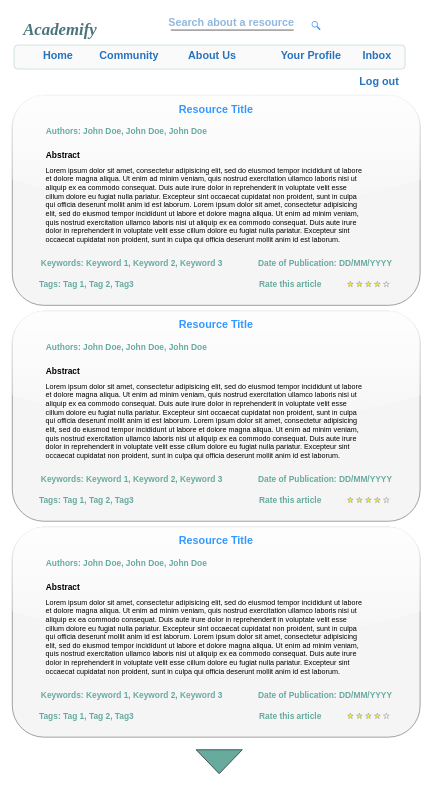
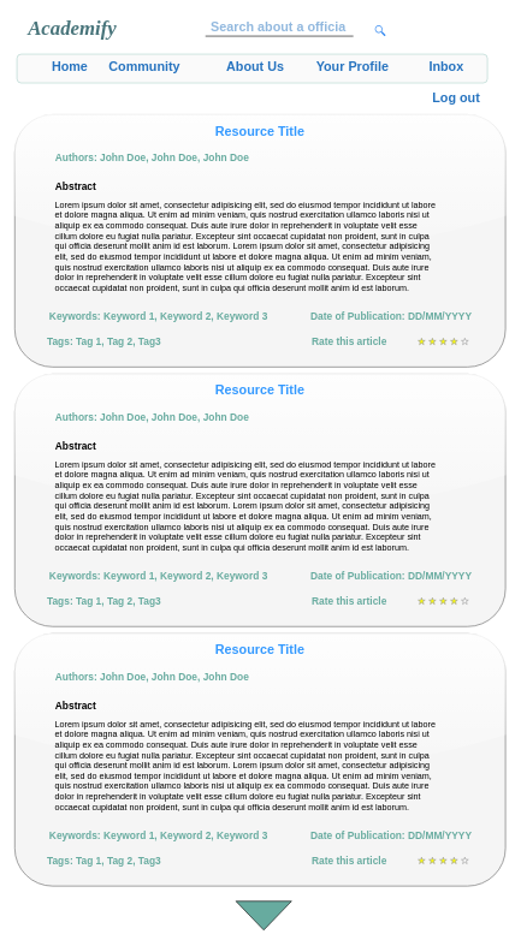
  <mxCell id="0" />
  <mxCell id="1" parent="0" />
  <mxCell id="2" value="" style="rounded=1;whiteSpace=wrap;html=1;fillColor=#f5f5f5;strokeColor=#67AB9F;gradientColor=none;glass=0;shadow=0;opacity=50;" vertex="1" parent="1"><mxGeometry x="23" y="74" width="652" height="40" as="geometry" /></mxCell>
  <mxCell id="3" value="" style="rounded=1;labelBackgroundColor=none;labelBorderColor=none;noLabel=1;whiteSpace=wrap;html=1;glass=1;fillColor=#f5f5f5;strokeColor=#666666;fontColor=#333333;" vertex="1" parent="1"><mxGeometry x="20" y="158" width="680" height="350" as="geometry" /></mxCell>
- <mxCell id="4" value="Academify" style="text;spacingTop=-5;fontSize=28;fontStyle=3;align=center;horizontal=1;verticalAlign=middle;fontFamily=Georgia;fontColor=#49757B;" parent="1" vertex="1"><mxGeometry x="20" y="30.25" width="160" height="35" as="geometry" /></mxCell>
+ <mxCell id="4" value="Academify" style="text;spacingTop=-5;fontSize=28;fontStyle=3;align=center;horizontal=1;verticalAlign=middle;fontFamily=Georgia;fontColor=#49757B;" parent="1" vertex="1"><mxGeometry x="20" y="20.25" width="160" height="35" as="geometry" /></mxCell>
  <mxCell id="5" value="Home" style="text;spacingTop=-5;fontStyle=1;align=center;fontSize=18;fontColor=#2673BF;" parent="1" vertex="1"><mxGeometry x="73" y="79" width="47" height="30" as="geometry" /></mxCell>
- <mxCell id="6" value="Inbox" style="text;spacingTop=-5;align=center;fontStyle=1;fontSize=18;fontColor=#2673BF;" parent="1" vertex="1"><mxGeometry x="598.25" y="79" width="60" height="30" as="geometry" /></mxCell>
+ <mxCell id="6" value="Inbox" style="text;spacingTop=-5;align=center;fontStyle=1;fontSize=18;fontColor=#2673BF;" parent="1" vertex="1"><mxGeometry x="588.25" y="79" width="60" height="30" as="geometry" /></mxCell>
  <mxCell id="7" value="Abstract" style="text;spacingTop=-5;fontSize=14;fontStyle=1" parent="1" vertex="1"><mxGeometry x="74.42" y="248" width="91" height="30" as="geometry" /></mxCell>
  <mxCell id="8" value="Lorem ipsum dolor sit amet, consectetur adipisicing elit, sed do eiusmod tempor incididunt ut labore et dolore magna aliqua. Ut enim ad minim veniam, quis nostrud exercitation ullamco laboris nisi ut aliquip ex ea commodo consequat. Duis aute irure dolor in reprehenderit in voluptate velit esse cillum dolore eu fugiat nulla pariatur. Excepteur sint occaecat cupidatat non proident, sunt in culpa qui officia deserunt mollit anim id est laborum. Lorem ipsum dolor sit amet, consectetur adipisicing elit, sed do eiusmod tempor incididunt ut labore et dolore magna aliqua. Ut enim ad minim veniam, quis nostrud exercitation ullamco laboris nisi ut aliquip ex ea commodo consequat. Duis aute irure dolor in reprehenderit in voluptate velit esse cillum dolore eu fugiat nulla pariatur. Excepteur sint occaecat cupidatat non proident, sunt in culpa qui officia deserunt mollit anim id est laborum." style="text;spacingTop=-5;align=left;verticalAlign=middle;whiteSpace=wrap;" parent="1" vertex="1"><mxGeometry x="74.42" y="268" width="530" height="150" as="geometry" /></mxCell>
  <mxCell id="9" value="Log out" style="text;spacingTop=-5;align=center;fontStyle=1;fontSize=18;fontColor=#2673BF;" parent="1" vertex="1"><mxGeometry x="592" y="121.5" width="80" height="30" as="geometry" /></mxCell>
  <mxCell id="10" value="" style="verticalLabelPosition=bottom;verticalAlign=top;strokeWidth=1;shape=mxgraph.mockup.misc.rating;strokeColor=#999999;fillColor=#ffff00;emptyFillColor=#ffffff;grade=4;ratingScale=5;ratingStyle=star;fontSize=14;" parent="1" vertex="1"><mxGeometry x="579" y="468" width="67.5" height="10" as="geometry" /></mxCell>
  <mxCell id="11" value="Rate this article" style="text;spacingTop=-5;fontSize=14;align=center;fontColor=#67AB9F;fontStyle=1" parent="1" vertex="1"><mxGeometry x="428.25" y="463" width="111" height="20" as="geometry" /></mxCell>
  <mxCell id="12" value="Keywords: Keyword 1, Keyword 2, Keyword 3" style="text;spacingTop=-5;fontSize=14;align=center;fontColor=#67AB9F;fontStyle=1" parent="1" vertex="1"><mxGeometry x="74.42" y="428" width="290" height="20" as="geometry" /></mxCell>
- <mxCell id="13" value="Search about a resource" style="text;spacingTop=-5;align=center;fontStyle=1;fontSize=18;fontColor=#2673BF;textOpacity=50;" vertex="1" parent="1"><mxGeometry x="259.15" y="24" width="252.5" height="27.5" as="geometry" /></mxCell>
- <mxCell id="14" value="Your Profile" style="text;spacingTop=-5;align=center;fontStyle=1;fontSize=18;fontColor=#2673BF;" vertex="1" parent="1"><mxGeometry x="458.25" y="79" width="120" height="30" as="geometry" /></mxCell>
- <mxCell id="15" value="Community" style="text;spacingTop=-5;align=center;fontStyle=1;fontSize=18;fontColor=#2673BF;" vertex="1" parent="1"><mxGeometry x="150" y="79" width="130" height="30" as="geometry" /></mxCell>
+ <mxCell id="13" value="Search about a officia" style="text;spacingTop=-5;align=center;fontStyle=1;fontSize=18;fontColor=#2673BF;textOpacity=50;" vertex="1" parent="1"><mxGeometry x="259.15" y="24" width="252.5" height="27.5" as="geometry" /></mxCell>
+ <mxCell id="14" value="Your Profile" style="text;spacingTop=-5;align=center;fontStyle=1;fontSize=18;fontColor=#2673BF;" vertex="1" parent="1"><mxGeometry x="428.25" y="79" width="120" height="30" as="geometry" /></mxCell>
+ <mxCell id="15" value="Community" style="text;spacingTop=-5;align=center;fontStyle=1;fontSize=18;fontColor=#2673BF;" vertex="1" parent="1"><mxGeometry x="135" y="79" width="130" height="30" as="geometry" /></mxCell>
  <mxCell id="16" value="About Us" style="text;spacingTop=-5;align=center;fontStyle=1;fontSize=18;fontColor=#2673BF;" vertex="1" parent="1"><mxGeometry x="288.5" y="79" width="130" height="30" as="geometry" /></mxCell>
  <mxCell id="17" value="" style="line;strokeWidth=1" vertex="1" parent="1"><mxGeometry x="284.15" y="44" width="205" height="10" as="geometry" /></mxCell>
  <mxCell id="18" value="" style="sketch=0;html=1;aspect=fixed;strokeColor=none;shadow=0;fillColor=#3B8DF1;verticalAlign=top;labelPosition=center;verticalLabelPosition=bottom;shape=mxgraph.gcp2.search" vertex="1" parent="1"><mxGeometry x="519.15" y="34" width="14.85" height="15" as="geometry" /></mxCell>
  <mxCell id="19" value="Resource Title" style="text;spacingTop=-5;fontSize=18;fontStyle=1;align=center;fontColor=#3399FF;" vertex="1" parent="1"><mxGeometry x="295" y="168" width="130" height="30" as="geometry" /></mxCell>
  <mxCell id="20" value="Authors: John Doe, John Doe, John Doe" style="text;spacingTop=-5;fontSize=14;fontStyle=1;fontColor=#67AB9F;" vertex="1" parent="1"><mxGeometry x="74.42" y="208" width="280.58" height="20" as="geometry" /></mxCell>
  <mxCell id="21" value="Date of Publication: DD/MM/YYYY" style="text;spacingTop=-5;fontSize=14;fontStyle=1;fontColor=#67AB9F;" vertex="1" parent="1"><mxGeometry x="428.25" y="428" width="230" height="20" as="geometry" /></mxCell>
  <mxCell id="22" value="Tags: Tag 1, Tag 2, Tag3" style="text;spacingTop=-5;fontSize=14;align=center;fontColor=#67AB9F;fontStyle=1" vertex="1" parent="1"><mxGeometry x="63" y="463" width="162" height="20" as="geometry" /></mxCell>
  <mxCell id="23" value="" style="rounded=1;labelBackgroundColor=#660033;labelBorderColor=#FFFF00;noLabel=1;whiteSpace=wrap;html=1;shadow=0;glass=1;fillColor=#f5f5f5;strokeColor=#666666;fontColor=#333333;" vertex="1" parent="1"><mxGeometry x="20" y="518" width="680" height="350" as="geometry" /></mxCell>
  <mxCell id="24" value="Abstract" style="text;spacingTop=-5;fontSize=14;fontStyle=1" vertex="1" parent="1"><mxGeometry x="74.42" y="608" width="91" height="30" as="geometry" /></mxCell>
  <mxCell id="25" value="Lorem ipsum dolor sit amet, consectetur adipisicing elit, sed do eiusmod tempor incididunt ut labore et dolore magna aliqua. Ut enim ad minim veniam, quis nostrud exercitation ullamco laboris nisi ut aliquip ex ea commodo consequat. Duis aute irure dolor in reprehenderit in voluptate velit esse cillum dolore eu fugiat nulla pariatur. Excepteur sint occaecat cupidatat non proident, sunt in culpa qui officia deserunt mollit anim id est laborum. Lorem ipsum dolor sit amet, consectetur adipisicing elit, sed do eiusmod tempor incididunt ut labore et dolore magna aliqua. Ut enim ad minim veniam, quis nostrud exercitation ullamco laboris nisi ut aliquip ex ea commodo consequat. Duis aute irure dolor in reprehenderit in voluptate velit esse cillum dolore eu fugiat nulla pariatur. Excepteur sint occaecat cupidatat non proident, sunt in culpa qui officia deserunt mollit anim id est laborum." style="text;spacingTop=-5;align=left;verticalAlign=middle;whiteSpace=wrap;" vertex="1" parent="1"><mxGeometry x="74.42" y="628" width="530" height="150" as="geometry" /></mxCell>
  <mxCell id="26" value="" style="verticalLabelPosition=bottom;verticalAlign=top;strokeWidth=1;shape=mxgraph.mockup.misc.rating;strokeColor=#999999;fillColor=#ffff00;emptyFillColor=#ffffff;grade=4;ratingScale=5;ratingStyle=star;fontSize=14;" vertex="1" parent="1"><mxGeometry x="579" y="828" width="67.5" height="10" as="geometry" /></mxCell>
  <mxCell id="27" value="Rate this article" style="text;spacingTop=-5;fontSize=14;align=center;fontColor=#67AB9F;fontStyle=1" vertex="1" parent="1"><mxGeometry x="428.25" y="823" width="111" height="20" as="geometry" /></mxCell>
  <mxCell id="28" value="Keywords: Keyword 1, Keyword 2, Keyword 3" style="text;spacingTop=-5;fontSize=14;align=center;fontColor=#67AB9F;fontStyle=1" vertex="1" parent="1"><mxGeometry x="74.42" y="788" width="290" height="20" as="geometry" /></mxCell>
  <mxCell id="29" value="Resource Title" style="text;spacingTop=-5;fontSize=18;fontStyle=1;align=center;fontColor=#3399FF;" vertex="1" parent="1"><mxGeometry x="295" y="528" width="130" height="30" as="geometry" /></mxCell>
  <mxCell id="30" value="Authors: John Doe, John Doe, John Doe" style="text;spacingTop=-5;fontSize=14;fontStyle=1;fontColor=#67AB9F;" vertex="1" parent="1"><mxGeometry x="74.42" y="568" width="280.58" height="20" as="geometry" /></mxCell>
  <mxCell id="31" value="Date of Publication: DD/MM/YYYY" style="text;spacingTop=-5;fontSize=14;fontStyle=1;fontColor=#67AB9F;" vertex="1" parent="1"><mxGeometry x="428.25" y="788" width="230" height="20" as="geometry" /></mxCell>
  <mxCell id="32" value="Tags: Tag 1, Tag 2, Tag3" style="text;spacingTop=-5;fontSize=14;align=center;fontColor=#67AB9F;fontStyle=1" vertex="1" parent="1"><mxGeometry x="63" y="823" width="162" height="20" as="geometry" /></mxCell>
  <mxCell id="33" value="" style="triangle;whiteSpace=wrap;html=1;direction=south;fontColor=none;noLabel=1;labelBackgroundColor=none;fillColor=#67AB9F;" vertex="1" parent="1"><mxGeometry x="326.5" y="1249" width="77" height="40" as="geometry" /></mxCell>
  <mxCell id="34" value="" style="rounded=1;labelBackgroundColor=#660033;labelBorderColor=#FFFF00;noLabel=1;whiteSpace=wrap;html=1;glass=1;fillColor=#f5f5f5;strokeColor=#666666;fontColor=#333333;" vertex="1" parent="1"><mxGeometry x="20" y="878" width="680" height="350" as="geometry" /></mxCell>
  <mxCell id="35" value="Abstract" style="text;spacingTop=-5;fontSize=14;fontStyle=1" vertex="1" parent="1"><mxGeometry x="74.42" y="968" width="91" height="30" as="geometry" /></mxCell>
  <mxCell id="36" value="Lorem ipsum dolor sit amet, consectetur adipisicing elit, sed do eiusmod tempor incididunt ut labore et dolore magna aliqua. Ut enim ad minim veniam, quis nostrud exercitation ullamco laboris nisi ut aliquip ex ea commodo consequat. Duis aute irure dolor in reprehenderit in voluptate velit esse cillum dolore eu fugiat nulla pariatur. Excepteur sint occaecat cupidatat non proident, sunt in culpa qui officia deserunt mollit anim id est laborum. Lorem ipsum dolor sit amet, consectetur adipisicing elit, sed do eiusmod tempor incididunt ut labore et dolore magna aliqua. Ut enim ad minim veniam, quis nostrud exercitation ullamco laboris nisi ut aliquip ex ea commodo consequat. Duis aute irure dolor in reprehenderit in voluptate velit esse cillum dolore eu fugiat nulla pariatur. Excepteur sint occaecat cupidatat non proident, sunt in culpa qui officia deserunt mollit anim id est laborum." style="text;spacingTop=-5;align=left;verticalAlign=middle;whiteSpace=wrap;" vertex="1" parent="1"><mxGeometry x="74.42" y="988" width="530" height="150" as="geometry" /></mxCell>
  <mxCell id="37" value="" style="verticalLabelPosition=bottom;verticalAlign=top;strokeWidth=1;shape=mxgraph.mockup.misc.rating;strokeColor=#999999;fillColor=#ffff00;emptyFillColor=#ffffff;grade=4;ratingScale=5;ratingStyle=star;fontSize=14;" vertex="1" parent="1"><mxGeometry x="579" y="1188" width="67.5" height="10" as="geometry" /></mxCell>
  <mxCell id="38" value="Rate this article" style="text;spacingTop=-5;fontSize=14;align=center;fontColor=#67AB9F;fontStyle=1" vertex="1" parent="1"><mxGeometry x="428.25" y="1183" width="111" height="20" as="geometry" /></mxCell>
  <mxCell id="39" value="Keywords: Keyword 1, Keyword 2, Keyword 3" style="text;spacingTop=-5;fontSize=14;align=center;fontColor=#67AB9F;fontStyle=1" vertex="1" parent="1"><mxGeometry x="74.42" y="1148" width="290" height="20" as="geometry" /></mxCell>
  <mxCell id="40" value="Resource Title" style="text;spacingTop=-5;fontSize=18;fontStyle=1;align=center;fontColor=#3399FF;" vertex="1" parent="1"><mxGeometry x="295" y="888" width="130" height="30" as="geometry" /></mxCell>
  <mxCell id="41" value="Authors: John Doe, John Doe, John Doe" style="text;spacingTop=-5;fontSize=14;fontStyle=1;fontColor=#67AB9F;" vertex="1" parent="1"><mxGeometry x="74.42" y="928" width="280.58" height="20" as="geometry" /></mxCell>
  <mxCell id="42" value="Date of Publication: DD/MM/YYYY" style="text;spacingTop=-5;fontSize=14;fontStyle=1;fontColor=#67AB9F;" vertex="1" parent="1"><mxGeometry x="428.25" y="1148" width="230" height="20" as="geometry" /></mxCell>
  <mxCell id="43" value="Tags: Tag 1, Tag 2, Tag3" style="text;spacingTop=-5;fontSize=14;align=center;fontColor=#67AB9F;fontStyle=1" vertex="1" parent="1"><mxGeometry x="63" y="1183" width="162" height="20" as="geometry" /></mxCell>
